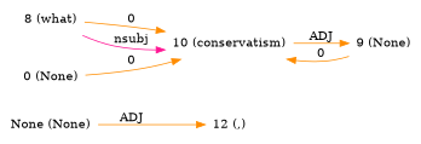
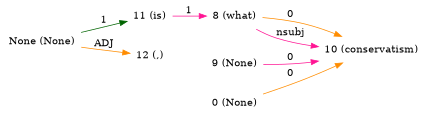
  digraph {
    rankdir=LR
    node [color=blue shape=plaintext]
    edge [color=darkorange dir=forward]
    n1 [label="None (None)"]
+   n2 [color=darkorange label="11 (is)"]
    n3 [label="12 (,)"]
    n4 [label="8 (what)"]
    n5 [color=red label="10 (conservatism)"]
    n6 [color=darkorange label="9 (None)"]
    n7 [color=darkorange label="0 (None)"]
+   n1 -> n2 [color=darkgreen label=1]
    n1 -> n3 [label=ADJ]
+   n2 -> n4 [color=deeppink label=1]
    n4 -> n5 [label=0]
    n4 -> n5 [color=deeppink label=nsubj]
-   n5 -> n6 [label=ADJ]
-   n6 -> n5 [label=0]
+   n6 -> n5 [color=deeppink label=0]
    n7 -> n5 [label=0]
  }
